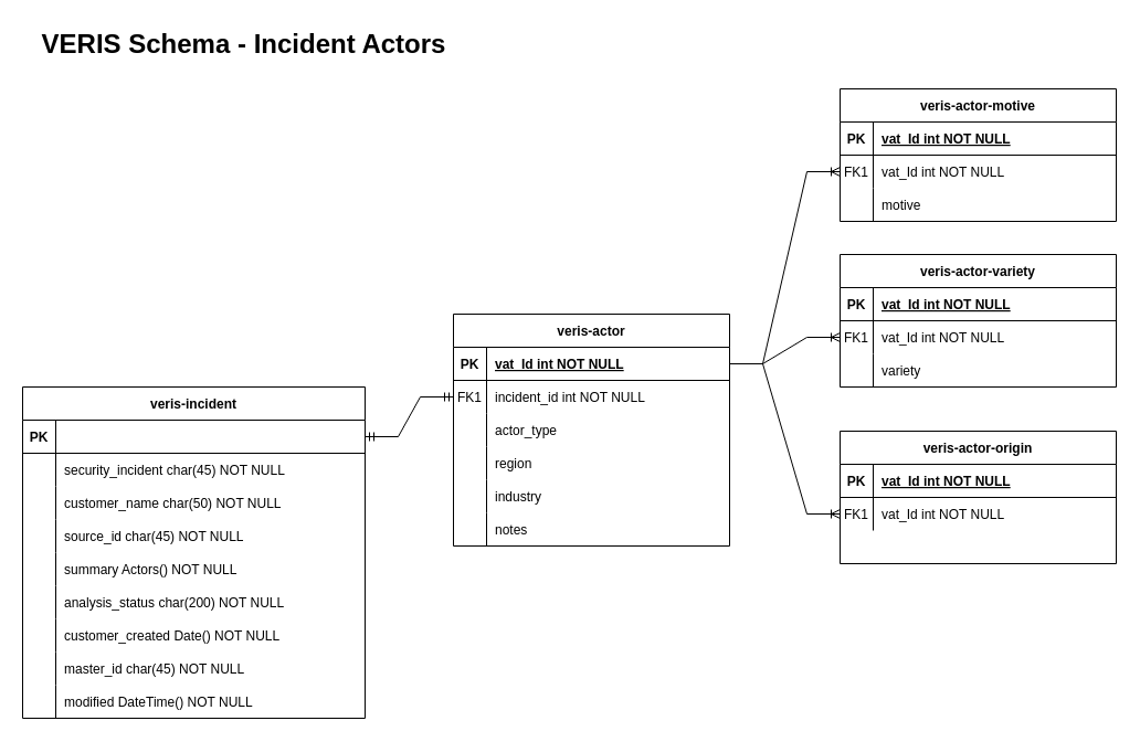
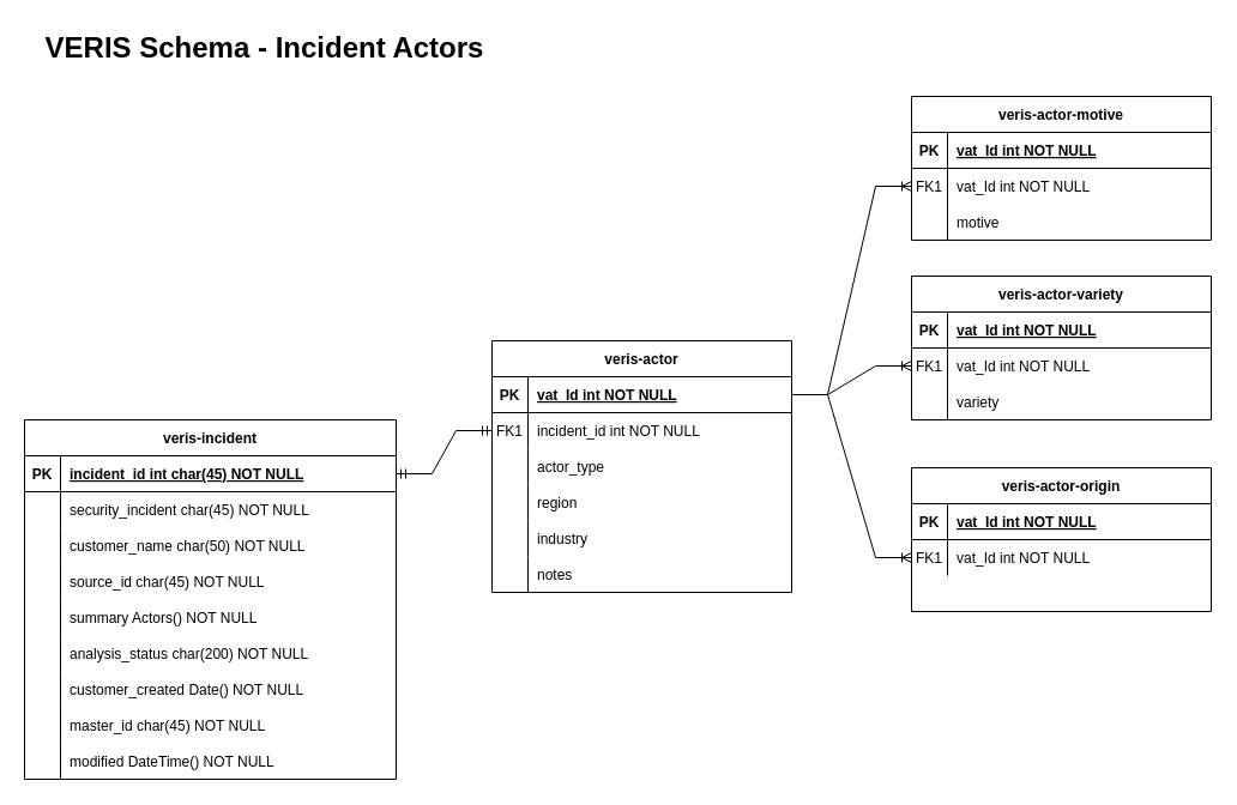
  <mxCell id="0" />
  <mxCell id="1" parent="0" />
  <mxCell id="2" value="veris-incident" style="shape=table;startSize=30;container=1;collapsible=1;childLayout=tableLayout;fixedRows=1;rowLines=0;fontStyle=1;align=center;resizeLast=1;" vertex="1" parent="1"><mxGeometry x="20" y="350" width="310" height="300" as="geometry" /></mxCell>
  <mxCell id="3" value="" style="shape=partialRectangle;collapsible=0;dropTarget=0;pointerEvents=0;fillColor=none;points=[[0,0.5],[1,0.5]];portConstraint=eastwest;top=0;left=0;right=0;bottom=1;" vertex="1" parent="2"><mxGeometry y="30" width="310" height="30" as="geometry" /></mxCell>
  <mxCell id="4" value="PK" style="shape=partialRectangle;overflow=hidden;connectable=0;fillColor=none;top=0;left=0;bottom=0;right=0;fontStyle=1;" vertex="1" parent="3"><mxGeometry width="30" height="30" as="geometry"><mxRectangle width="30" height="30" as="alternateBounds" /></mxGeometry></mxCell>
+ <mxCell id="5" value="incident_id int char(45) NOT NULL " style="shape=partialRectangle;overflow=hidden;connectable=0;fillColor=none;top=0;left=0;bottom=0;right=0;align=left;spacingLeft=6;fontStyle=5;" vertex="1" parent="3"><mxGeometry x="30" width="280" height="30" as="geometry"><mxRectangle width="280" height="30" as="alternateBounds" /></mxGeometry></mxCell>
  <mxCell id="6" value="" style="shape=partialRectangle;collapsible=0;dropTarget=0;pointerEvents=0;fillColor=none;points=[[0,0.5],[1,0.5]];portConstraint=eastwest;top=0;left=0;right=0;bottom=0;" vertex="1" parent="2"><mxGeometry y="60" width="310" height="30" as="geometry" /></mxCell>
  <mxCell id="7" value="" style="shape=partialRectangle;overflow=hidden;connectable=0;fillColor=none;top=0;left=0;bottom=0;right=0;" vertex="1" parent="6"><mxGeometry width="30" height="30" as="geometry"><mxRectangle width="30" height="30" as="alternateBounds" /></mxGeometry></mxCell>
  <mxCell id="8" value="security_incident char(45) NOT NULL" style="shape=partialRectangle;overflow=hidden;connectable=0;fillColor=none;top=0;left=0;bottom=0;right=0;align=left;spacingLeft=6;" vertex="1" parent="6"><mxGeometry x="30" width="280" height="30" as="geometry"><mxRectangle width="280" height="30" as="alternateBounds" /></mxGeometry></mxCell>
  <mxCell id="9" value="" style="shape=partialRectangle;collapsible=0;dropTarget=0;pointerEvents=0;fillColor=none;points=[[0,0.5],[1,0.5]];portConstraint=eastwest;top=0;left=0;right=0;bottom=0;" vertex="1" parent="2"><mxGeometry y="90" width="310" height="30" as="geometry" /></mxCell>
  <mxCell id="10" value="" style="shape=partialRectangle;overflow=hidden;connectable=0;fillColor=none;top=0;left=0;bottom=0;right=0;" vertex="1" parent="9"><mxGeometry width="30" height="30" as="geometry"><mxRectangle width="30" height="30" as="alternateBounds" /></mxGeometry></mxCell>
  <mxCell id="11" value="customer_name char(50) NOT NULL" style="shape=partialRectangle;overflow=hidden;connectable=0;fillColor=none;top=0;left=0;bottom=0;right=0;align=left;spacingLeft=6;" vertex="1" parent="9"><mxGeometry x="30" width="280" height="30" as="geometry"><mxRectangle width="280" height="30" as="alternateBounds" /></mxGeometry></mxCell>
  <mxCell id="12" value="" style="shape=partialRectangle;collapsible=0;dropTarget=0;pointerEvents=0;fillColor=none;points=[[0,0.5],[1,0.5]];portConstraint=eastwest;top=0;left=0;right=0;bottom=0;" vertex="1" parent="2"><mxGeometry y="120" width="310" height="30" as="geometry" /></mxCell>
  <mxCell id="13" value="" style="shape=partialRectangle;overflow=hidden;connectable=0;fillColor=none;top=0;left=0;bottom=0;right=0;" vertex="1" parent="12"><mxGeometry width="30" height="30" as="geometry"><mxRectangle width="30" height="30" as="alternateBounds" /></mxGeometry></mxCell>
  <mxCell id="14" value="source_id char(45) NOT NULL" style="shape=partialRectangle;overflow=hidden;connectable=0;fillColor=none;top=0;left=0;bottom=0;right=0;align=left;spacingLeft=6;" vertex="1" parent="12"><mxGeometry x="30" width="280" height="30" as="geometry"><mxRectangle width="280" height="30" as="alternateBounds" /></mxGeometry></mxCell>
  <mxCell id="15" value="" style="shape=partialRectangle;collapsible=0;dropTarget=0;pointerEvents=0;fillColor=none;points=[[0,0.5],[1,0.5]];portConstraint=eastwest;top=0;left=0;right=0;bottom=0;" vertex="1" parent="2"><mxGeometry y="150" width="310" height="30" as="geometry" /></mxCell>
  <mxCell id="16" value="" style="shape=partialRectangle;overflow=hidden;connectable=0;fillColor=none;top=0;left=0;bottom=0;right=0;" vertex="1" parent="15"><mxGeometry width="30" height="30" as="geometry"><mxRectangle width="30" height="30" as="alternateBounds" /></mxGeometry></mxCell>
  <mxCell id="17" value="summary Actors() NOT NULL" style="shape=partialRectangle;overflow=hidden;connectable=0;fillColor=none;top=0;left=0;bottom=0;right=0;align=left;spacingLeft=6;" vertex="1" parent="15"><mxGeometry x="30" width="280" height="30" as="geometry"><mxRectangle width="280" height="30" as="alternateBounds" /></mxGeometry></mxCell>
  <mxCell id="18" value="" style="shape=partialRectangle;collapsible=0;dropTarget=0;pointerEvents=0;fillColor=none;points=[[0,0.5],[1,0.5]];portConstraint=eastwest;top=0;left=0;right=0;bottom=0;" vertex="1" parent="2"><mxGeometry y="180" width="310" height="30" as="geometry" /></mxCell>
  <mxCell id="19" value="" style="shape=partialRectangle;overflow=hidden;connectable=0;fillColor=none;top=0;left=0;bottom=0;right=0;" vertex="1" parent="18"><mxGeometry width="30" height="30" as="geometry"><mxRectangle width="30" height="30" as="alternateBounds" /></mxGeometry></mxCell>
  <mxCell id="20" value="analysis_status char(200) NOT NULL" style="shape=partialRectangle;overflow=hidden;connectable=0;fillColor=none;top=0;left=0;bottom=0;right=0;align=left;spacingLeft=6;" vertex="1" parent="18"><mxGeometry x="30" width="280" height="30" as="geometry"><mxRectangle width="280" height="30" as="alternateBounds" /></mxGeometry></mxCell>
  <mxCell id="21" value="" style="shape=partialRectangle;collapsible=0;dropTarget=0;pointerEvents=0;fillColor=none;points=[[0,0.5],[1,0.5]];portConstraint=eastwest;top=0;left=0;right=0;bottom=0;" vertex="1" parent="2"><mxGeometry y="210" width="310" height="30" as="geometry" /></mxCell>
  <mxCell id="22" value="" style="shape=partialRectangle;overflow=hidden;connectable=0;fillColor=none;top=0;left=0;bottom=0;right=0;" vertex="1" parent="21"><mxGeometry width="30" height="30" as="geometry"><mxRectangle width="30" height="30" as="alternateBounds" /></mxGeometry></mxCell>
  <mxCell id="23" value="customer_created Date() NOT NULL" style="shape=partialRectangle;overflow=hidden;connectable=0;fillColor=none;top=0;left=0;bottom=0;right=0;align=left;spacingLeft=6;" vertex="1" parent="21"><mxGeometry x="30" width="280" height="30" as="geometry"><mxRectangle width="280" height="30" as="alternateBounds" /></mxGeometry></mxCell>
  <mxCell id="24" value="" style="shape=partialRectangle;collapsible=0;dropTarget=0;pointerEvents=0;fillColor=none;points=[[0,0.5],[1,0.5]];portConstraint=eastwest;top=0;left=0;right=0;bottom=0;" vertex="1" parent="2"><mxGeometry y="240" width="310" height="30" as="geometry" /></mxCell>
  <mxCell id="25" value="" style="shape=partialRectangle;overflow=hidden;connectable=0;fillColor=none;top=0;left=0;bottom=0;right=0;" vertex="1" parent="24"><mxGeometry width="30" height="30" as="geometry"><mxRectangle width="30" height="30" as="alternateBounds" /></mxGeometry></mxCell>
  <mxCell id="26" value="master_id char(45) NOT NULL" style="shape=partialRectangle;overflow=hidden;connectable=0;fillColor=none;top=0;left=0;bottom=0;right=0;align=left;spacingLeft=6;" vertex="1" parent="24"><mxGeometry x="30" width="280" height="30" as="geometry"><mxRectangle width="280" height="30" as="alternateBounds" /></mxGeometry></mxCell>
  <mxCell id="27" value="" style="shape=partialRectangle;collapsible=0;dropTarget=0;pointerEvents=0;fillColor=none;points=[[0,0.5],[1,0.5]];portConstraint=eastwest;top=0;left=0;right=0;bottom=0;" vertex="1" parent="2"><mxGeometry y="270" width="310" height="30" as="geometry" /></mxCell>
  <mxCell id="28" value="" style="shape=partialRectangle;overflow=hidden;connectable=0;fillColor=none;top=0;left=0;bottom=0;right=0;" vertex="1" parent="27"><mxGeometry width="30" height="30" as="geometry"><mxRectangle width="30" height="30" as="alternateBounds" /></mxGeometry></mxCell>
  <mxCell id="29" value="modified DateTime() NOT NULL" style="shape=partialRectangle;overflow=hidden;connectable=0;fillColor=none;top=0;left=0;bottom=0;right=0;align=left;spacingLeft=6;" vertex="1" parent="27"><mxGeometry x="30" width="280" height="30" as="geometry"><mxRectangle width="280" height="30" as="alternateBounds" /></mxGeometry></mxCell>
  <mxCell id="30" value="veris-actor" style="shape=table;startSize=30;container=1;collapsible=1;childLayout=tableLayout;fixedRows=1;rowLines=0;fontStyle=1;align=center;resizeLast=1;" vertex="1" parent="1"><mxGeometry x="410" y="284" width="250" height="210" as="geometry" /></mxCell>
  <mxCell id="31" value="" style="shape=partialRectangle;collapsible=0;dropTarget=0;pointerEvents=0;fillColor=none;points=[[0,0.5],[1,0.5]];portConstraint=eastwest;top=0;left=0;right=0;bottom=1;" vertex="1" parent="30"><mxGeometry y="30" width="250" height="30" as="geometry" /></mxCell>
  <mxCell id="32" value="PK" style="shape=partialRectangle;overflow=hidden;connectable=0;fillColor=none;top=0;left=0;bottom=0;right=0;fontStyle=1;" vertex="1" parent="31"><mxGeometry width="30" height="30" as="geometry"><mxRectangle width="30" height="30" as="alternateBounds" /></mxGeometry></mxCell>
  <mxCell id="33" value="vat_Id int NOT NULL " style="shape=partialRectangle;overflow=hidden;connectable=0;fillColor=none;top=0;left=0;bottom=0;right=0;align=left;spacingLeft=6;fontStyle=5;" vertex="1" parent="31"><mxGeometry x="30" width="220" height="30" as="geometry"><mxRectangle width="220" height="30" as="alternateBounds" /></mxGeometry></mxCell>
  <mxCell id="34" value="" style="shape=partialRectangle;collapsible=0;dropTarget=0;pointerEvents=0;fillColor=none;points=[[0,0.5],[1,0.5]];portConstraint=eastwest;top=0;left=0;right=0;bottom=0;" vertex="1" parent="30"><mxGeometry y="60" width="250" height="30" as="geometry" /></mxCell>
  <mxCell id="35" value="FK1" style="shape=partialRectangle;overflow=hidden;connectable=0;fillColor=none;top=0;left=0;bottom=0;right=0;" vertex="1" parent="34"><mxGeometry width="30" height="30" as="geometry"><mxRectangle width="30" height="30" as="alternateBounds" /></mxGeometry></mxCell>
  <mxCell id="36" value="incident_id int NOT NULL" style="shape=partialRectangle;overflow=hidden;connectable=0;fillColor=none;top=0;left=0;bottom=0;right=0;align=left;spacingLeft=6;" vertex="1" parent="34"><mxGeometry x="30" width="220" height="30" as="geometry"><mxRectangle width="220" height="30" as="alternateBounds" /></mxGeometry></mxCell>
  <mxCell id="37" value="" style="shape=partialRectangle;collapsible=0;dropTarget=0;pointerEvents=0;fillColor=none;points=[[0,0.5],[1,0.5]];portConstraint=eastwest;top=0;left=0;right=0;bottom=0;" vertex="1" parent="30"><mxGeometry y="90" width="250" height="30" as="geometry" /></mxCell>
  <mxCell id="38" value="" style="shape=partialRectangle;overflow=hidden;connectable=0;fillColor=none;top=0;left=0;bottom=0;right=0;" vertex="1" parent="37"><mxGeometry width="30" height="30" as="geometry"><mxRectangle width="30" height="30" as="alternateBounds" /></mxGeometry></mxCell>
  <mxCell id="39" value="actor_type" style="shape=partialRectangle;overflow=hidden;connectable=0;fillColor=none;top=0;left=0;bottom=0;right=0;align=left;spacingLeft=6;" vertex="1" parent="37"><mxGeometry x="30" width="220" height="30" as="geometry"><mxRectangle width="220" height="30" as="alternateBounds" /></mxGeometry></mxCell>
  <mxCell id="40" value="" style="shape=partialRectangle;collapsible=0;dropTarget=0;pointerEvents=0;fillColor=none;points=[[0,0.5],[1,0.5]];portConstraint=eastwest;top=0;left=0;right=0;bottom=0;" vertex="1" parent="30"><mxGeometry y="120" width="250" height="30" as="geometry" /></mxCell>
  <mxCell id="41" value="" style="shape=partialRectangle;overflow=hidden;connectable=0;fillColor=none;top=0;left=0;bottom=0;right=0;" vertex="1" parent="40"><mxGeometry width="30" height="30" as="geometry"><mxRectangle width="30" height="30" as="alternateBounds" /></mxGeometry></mxCell>
  <mxCell id="42" value="region" style="shape=partialRectangle;overflow=hidden;connectable=0;fillColor=none;top=0;left=0;bottom=0;right=0;align=left;spacingLeft=6;" vertex="1" parent="40"><mxGeometry x="30" width="220" height="30" as="geometry"><mxRectangle width="220" height="30" as="alternateBounds" /></mxGeometry></mxCell>
  <mxCell id="43" value="" style="shape=partialRectangle;collapsible=0;dropTarget=0;pointerEvents=0;fillColor=none;points=[[0,0.5],[1,0.5]];portConstraint=eastwest;top=0;left=0;right=0;bottom=0;" vertex="1" parent="30"><mxGeometry y="150" width="250" height="30" as="geometry" /></mxCell>
  <mxCell id="44" value="" style="shape=partialRectangle;overflow=hidden;connectable=0;fillColor=none;top=0;left=0;bottom=0;right=0;" vertex="1" parent="43"><mxGeometry width="30" height="30" as="geometry"><mxRectangle width="30" height="30" as="alternateBounds" /></mxGeometry></mxCell>
  <mxCell id="45" value="industry" style="shape=partialRectangle;overflow=hidden;connectable=0;fillColor=none;top=0;left=0;bottom=0;right=0;align=left;spacingLeft=6;" vertex="1" parent="43"><mxGeometry x="30" width="220" height="30" as="geometry"><mxRectangle width="220" height="30" as="alternateBounds" /></mxGeometry></mxCell>
  <mxCell id="46" value="" style="shape=partialRectangle;collapsible=0;dropTarget=0;pointerEvents=0;fillColor=none;points=[[0,0.5],[1,0.5]];portConstraint=eastwest;top=0;left=0;right=0;bottom=0;" vertex="1" parent="30"><mxGeometry y="180" width="250" height="30" as="geometry" /></mxCell>
  <mxCell id="47" value="" style="shape=partialRectangle;overflow=hidden;connectable=0;fillColor=none;top=0;left=0;bottom=0;right=0;" vertex="1" parent="46"><mxGeometry width="30" height="30" as="geometry"><mxRectangle width="30" height="30" as="alternateBounds" /></mxGeometry></mxCell>
  <mxCell id="48" value="notes" style="shape=partialRectangle;overflow=hidden;connectable=0;fillColor=none;top=0;left=0;bottom=0;right=0;align=left;spacingLeft=6;" vertex="1" parent="46"><mxGeometry x="30" width="220" height="30" as="geometry"><mxRectangle width="220" height="30" as="alternateBounds" /></mxGeometry></mxCell>
  <mxCell id="49" value="VERIS Schema - Incident Actors" style="text;strokeColor=none;fillColor=none;html=1;fontSize=24;fontStyle=1;verticalAlign=middle;align=center;" vertex="1" parent="1"><mxGeometry x="170" y="20" width="100" height="40" as="geometry" /></mxCell>
  <mxCell id="50" value="" style="edgeStyle=entityRelationEdgeStyle;fontSize=12;html=1;endArrow=ERmandOne;startArrow=ERmandOne;rounded=0;exitX=1;exitY=0.5;exitDx=0;exitDy=0;entryX=0;entryY=0.5;entryDx=0;entryDy=0;" edge="1" parent="1" source="3" target="34"><mxGeometry width="100" height="100" relative="1" as="geometry"><mxPoint x="690" y="500" as="sourcePoint" /><mxPoint x="790" y="400" as="targetPoint" /></mxGeometry></mxCell>
  <mxCell id="51" value="veris-actor-motive" style="shape=table;startSize=30;container=1;collapsible=1;childLayout=tableLayout;fixedRows=1;rowLines=0;fontStyle=1;align=center;resizeLast=1;" vertex="1" parent="1"><mxGeometry x="760" y="80" width="250" height="120" as="geometry" /></mxCell>
  <mxCell id="52" value="" style="shape=partialRectangle;collapsible=0;dropTarget=0;pointerEvents=0;fillColor=none;points=[[0,0.5],[1,0.5]];portConstraint=eastwest;top=0;left=0;right=0;bottom=1;" vertex="1" parent="51"><mxGeometry y="30" width="250" height="30" as="geometry" /></mxCell>
  <mxCell id="53" value="PK" style="shape=partialRectangle;overflow=hidden;connectable=0;fillColor=none;top=0;left=0;bottom=0;right=0;fontStyle=1;" vertex="1" parent="52"><mxGeometry width="30" height="30" as="geometry"><mxRectangle width="30" height="30" as="alternateBounds" /></mxGeometry></mxCell>
  <mxCell id="54" value="vat_Id int NOT NULL " style="shape=partialRectangle;overflow=hidden;connectable=0;fillColor=none;top=0;left=0;bottom=0;right=0;align=left;spacingLeft=6;fontStyle=5;" vertex="1" parent="52"><mxGeometry x="30" width="220" height="30" as="geometry"><mxRectangle width="220" height="30" as="alternateBounds" /></mxGeometry></mxCell>
  <mxCell id="55" value="" style="shape=partialRectangle;collapsible=0;dropTarget=0;pointerEvents=0;fillColor=none;points=[[0,0.5],[1,0.5]];portConstraint=eastwest;top=0;left=0;right=0;bottom=0;" vertex="1" parent="51"><mxGeometry y="60" width="250" height="30" as="geometry" /></mxCell>
  <mxCell id="56" value="FK1" style="shape=partialRectangle;overflow=hidden;connectable=0;fillColor=none;top=0;left=0;bottom=0;right=0;" vertex="1" parent="55"><mxGeometry width="30" height="30" as="geometry"><mxRectangle width="30" height="30" as="alternateBounds" /></mxGeometry></mxCell>
  <mxCell id="57" value="vat_Id int NOT NULL" style="shape=partialRectangle;overflow=hidden;connectable=0;fillColor=none;top=0;left=0;bottom=0;right=0;align=left;spacingLeft=6;" vertex="1" parent="55"><mxGeometry x="30" width="220" height="30" as="geometry"><mxRectangle width="220" height="30" as="alternateBounds" /></mxGeometry></mxCell>
  <mxCell id="58" value="" style="shape=partialRectangle;collapsible=0;dropTarget=0;pointerEvents=0;fillColor=none;points=[[0,0.5],[1,0.5]];portConstraint=eastwest;top=0;left=0;right=0;bottom=0;" vertex="1" parent="51"><mxGeometry y="90" width="250" height="30" as="geometry" /></mxCell>
  <mxCell id="59" value="" style="shape=partialRectangle;overflow=hidden;connectable=0;fillColor=none;top=0;left=0;bottom=0;right=0;" vertex="1" parent="58"><mxGeometry width="30" height="30" as="geometry"><mxRectangle width="30" height="30" as="alternateBounds" /></mxGeometry></mxCell>
  <mxCell id="60" value="motive" style="shape=partialRectangle;overflow=hidden;connectable=0;fillColor=none;top=0;left=0;bottom=0;right=0;align=left;spacingLeft=6;" vertex="1" parent="58"><mxGeometry x="30" width="220" height="30" as="geometry"><mxRectangle width="220" height="30" as="alternateBounds" /></mxGeometry></mxCell>
  <mxCell id="61" value="veris-actor-variety" style="shape=table;startSize=30;container=1;collapsible=1;childLayout=tableLayout;fixedRows=1;rowLines=0;fontStyle=1;align=center;resizeLast=1;" vertex="1" parent="1"><mxGeometry x="760" y="230" width="250" height="120" as="geometry" /></mxCell>
  <mxCell id="62" value="" style="shape=partialRectangle;collapsible=0;dropTarget=0;pointerEvents=0;fillColor=none;points=[[0,0.5],[1,0.5]];portConstraint=eastwest;top=0;left=0;right=0;bottom=1;" vertex="1" parent="61"><mxGeometry y="30" width="250" height="30" as="geometry" /></mxCell>
  <mxCell id="63" value="PK" style="shape=partialRectangle;overflow=hidden;connectable=0;fillColor=none;top=0;left=0;bottom=0;right=0;fontStyle=1;" vertex="1" parent="62"><mxGeometry width="30" height="30" as="geometry"><mxRectangle width="30" height="30" as="alternateBounds" /></mxGeometry></mxCell>
  <mxCell id="64" value="vat_Id int NOT NULL " style="shape=partialRectangle;overflow=hidden;connectable=0;fillColor=none;top=0;left=0;bottom=0;right=0;align=left;spacingLeft=6;fontStyle=5;" vertex="1" parent="62"><mxGeometry x="30" width="220" height="30" as="geometry"><mxRectangle width="220" height="30" as="alternateBounds" /></mxGeometry></mxCell>
  <mxCell id="65" value="" style="shape=partialRectangle;collapsible=0;dropTarget=0;pointerEvents=0;fillColor=none;points=[[0,0.5],[1,0.5]];portConstraint=eastwest;top=0;left=0;right=0;bottom=0;" vertex="1" parent="61"><mxGeometry y="60" width="250" height="30" as="geometry" /></mxCell>
  <mxCell id="66" value="FK1" style="shape=partialRectangle;overflow=hidden;connectable=0;fillColor=none;top=0;left=0;bottom=0;right=0;" vertex="1" parent="65"><mxGeometry width="30" height="30" as="geometry"><mxRectangle width="30" height="30" as="alternateBounds" /></mxGeometry></mxCell>
  <mxCell id="67" value="vat_Id int NOT NULL" style="shape=partialRectangle;overflow=hidden;connectable=0;fillColor=none;top=0;left=0;bottom=0;right=0;align=left;spacingLeft=6;" vertex="1" parent="65"><mxGeometry x="30" width="220" height="30" as="geometry"><mxRectangle width="220" height="30" as="alternateBounds" /></mxGeometry></mxCell>
  <mxCell id="68" value="" style="shape=partialRectangle;collapsible=0;dropTarget=0;pointerEvents=0;fillColor=none;points=[[0,0.5],[1,0.5]];portConstraint=eastwest;top=0;left=0;right=0;bottom=0;" vertex="1" parent="61"><mxGeometry y="90" width="250" height="30" as="geometry" /></mxCell>
  <mxCell id="69" value="" style="shape=partialRectangle;overflow=hidden;connectable=0;fillColor=none;top=0;left=0;bottom=0;right=0;" vertex="1" parent="68"><mxGeometry width="30" height="30" as="geometry"><mxRectangle width="30" height="30" as="alternateBounds" /></mxGeometry></mxCell>
  <mxCell id="70" value="variety" style="shape=partialRectangle;overflow=hidden;connectable=0;fillColor=none;top=0;left=0;bottom=0;right=0;align=left;spacingLeft=6;" vertex="1" parent="68"><mxGeometry x="30" width="220" height="30" as="geometry"><mxRectangle width="220" height="30" as="alternateBounds" /></mxGeometry></mxCell>
  <mxCell id="71" value="veris-actor-origin" style="shape=table;startSize=30;container=1;collapsible=1;childLayout=tableLayout;fixedRows=1;rowLines=0;fontStyle=1;align=center;resizeLast=1;" vertex="1" parent="1"><mxGeometry x="760" y="390" width="250" height="120" as="geometry" /></mxCell>
  <mxCell id="72" value="" style="shape=partialRectangle;collapsible=0;dropTarget=0;pointerEvents=0;fillColor=none;points=[[0,0.5],[1,0.5]];portConstraint=eastwest;top=0;left=0;right=0;bottom=1;" vertex="1" parent="71"><mxGeometry y="30" width="250" height="30" as="geometry" /></mxCell>
  <mxCell id="73" value="PK" style="shape=partialRectangle;overflow=hidden;connectable=0;fillColor=none;top=0;left=0;bottom=0;right=0;fontStyle=1;" vertex="1" parent="72"><mxGeometry width="30" height="30" as="geometry"><mxRectangle width="30" height="30" as="alternateBounds" /></mxGeometry></mxCell>
  <mxCell id="74" value="vat_Id int NOT NULL " style="shape=partialRectangle;overflow=hidden;connectable=0;fillColor=none;top=0;left=0;bottom=0;right=0;align=left;spacingLeft=6;fontStyle=5;" vertex="1" parent="72"><mxGeometry x="30" width="220" height="30" as="geometry"><mxRectangle width="220" height="30" as="alternateBounds" /></mxGeometry></mxCell>
  <mxCell id="75" value="" style="shape=partialRectangle;collapsible=0;dropTarget=0;pointerEvents=0;fillColor=none;points=[[0,0.5],[1,0.5]];portConstraint=eastwest;top=0;left=0;right=0;bottom=0;" vertex="1" parent="71"><mxGeometry y="60" width="250" height="30" as="geometry" /></mxCell>
  <mxCell id="76" value="FK1" style="shape=partialRectangle;overflow=hidden;connectable=0;fillColor=none;top=0;left=0;bottom=0;right=0;" vertex="1" parent="75"><mxGeometry width="30" height="30" as="geometry"><mxRectangle width="30" height="30" as="alternateBounds" /></mxGeometry></mxCell>
  <mxCell id="77" value="vat_Id int NOT NULL" style="shape=partialRectangle;overflow=hidden;connectable=0;fillColor=none;top=0;left=0;bottom=0;right=0;align=left;spacingLeft=6;" vertex="1" parent="75"><mxGeometry x="30" width="220" height="30" as="geometry"><mxRectangle width="220" height="30" as="alternateBounds" /></mxGeometry></mxCell>
  <mxCell id="78" value="" style="shape=partialRectangle;collapsible=0;dropTarget=0;pointerEvents=0;fillColor=none;points=[[0,0.5],[1,0.5]];portConstraint=eastwest;top=0;left=0;right=0;bottom=0;" vertex="1" parent="71"><mxGeometry y="90" width="250" height="30" as="geometry" /></mxCell>
  <mxCell id="79" value="" style="shape=partialRectangle;overflow=hidden;connectable=0;fillColor=none;top=0;left=0;bottom=0;right=0;" vertex="1" parent="78"><mxGeometry width="30" height="30" as="geometry"><mxRectangle width="30" height="30" as="alternateBounds" /></mxGeometry></mxCell>
  <mxCell id="80" value="" style="edgeStyle=entityRelationEdgeStyle;fontSize=12;html=1;endArrow=ERoneToMany;rounded=0;entryX=0;entryY=0.5;entryDx=0;entryDy=0;" edge="1" parent="1" source="31" target="55"><mxGeometry width="100" height="100" relative="1" as="geometry"><mxPoint x="580" y="610" as="sourcePoint" /><mxPoint x="680" y="510" as="targetPoint" /></mxGeometry></mxCell>
  <mxCell id="81" value="" style="edgeStyle=entityRelationEdgeStyle;fontSize=12;html=1;endArrow=ERoneToMany;rounded=0;entryX=0;entryY=0.5;entryDx=0;entryDy=0;exitX=1;exitY=0.5;exitDx=0;exitDy=0;" edge="1" parent="1" source="31" target="65"><mxGeometry width="100" height="100" relative="1" as="geometry"><mxPoint x="670" y="339" as="sourcePoint" /><mxPoint x="770" y="165" as="targetPoint" /></mxGeometry></mxCell>
  <mxCell id="82" value="" style="edgeStyle=entityRelationEdgeStyle;fontSize=12;html=1;endArrow=ERoneToMany;rounded=0;exitX=1;exitY=0.5;exitDx=0;exitDy=0;" edge="1" parent="1" source="31" target="75"><mxGeometry width="100" height="100" relative="1" as="geometry"><mxPoint x="680" y="349" as="sourcePoint" /><mxPoint x="780" y="175" as="targetPoint" /></mxGeometry></mxCell>
